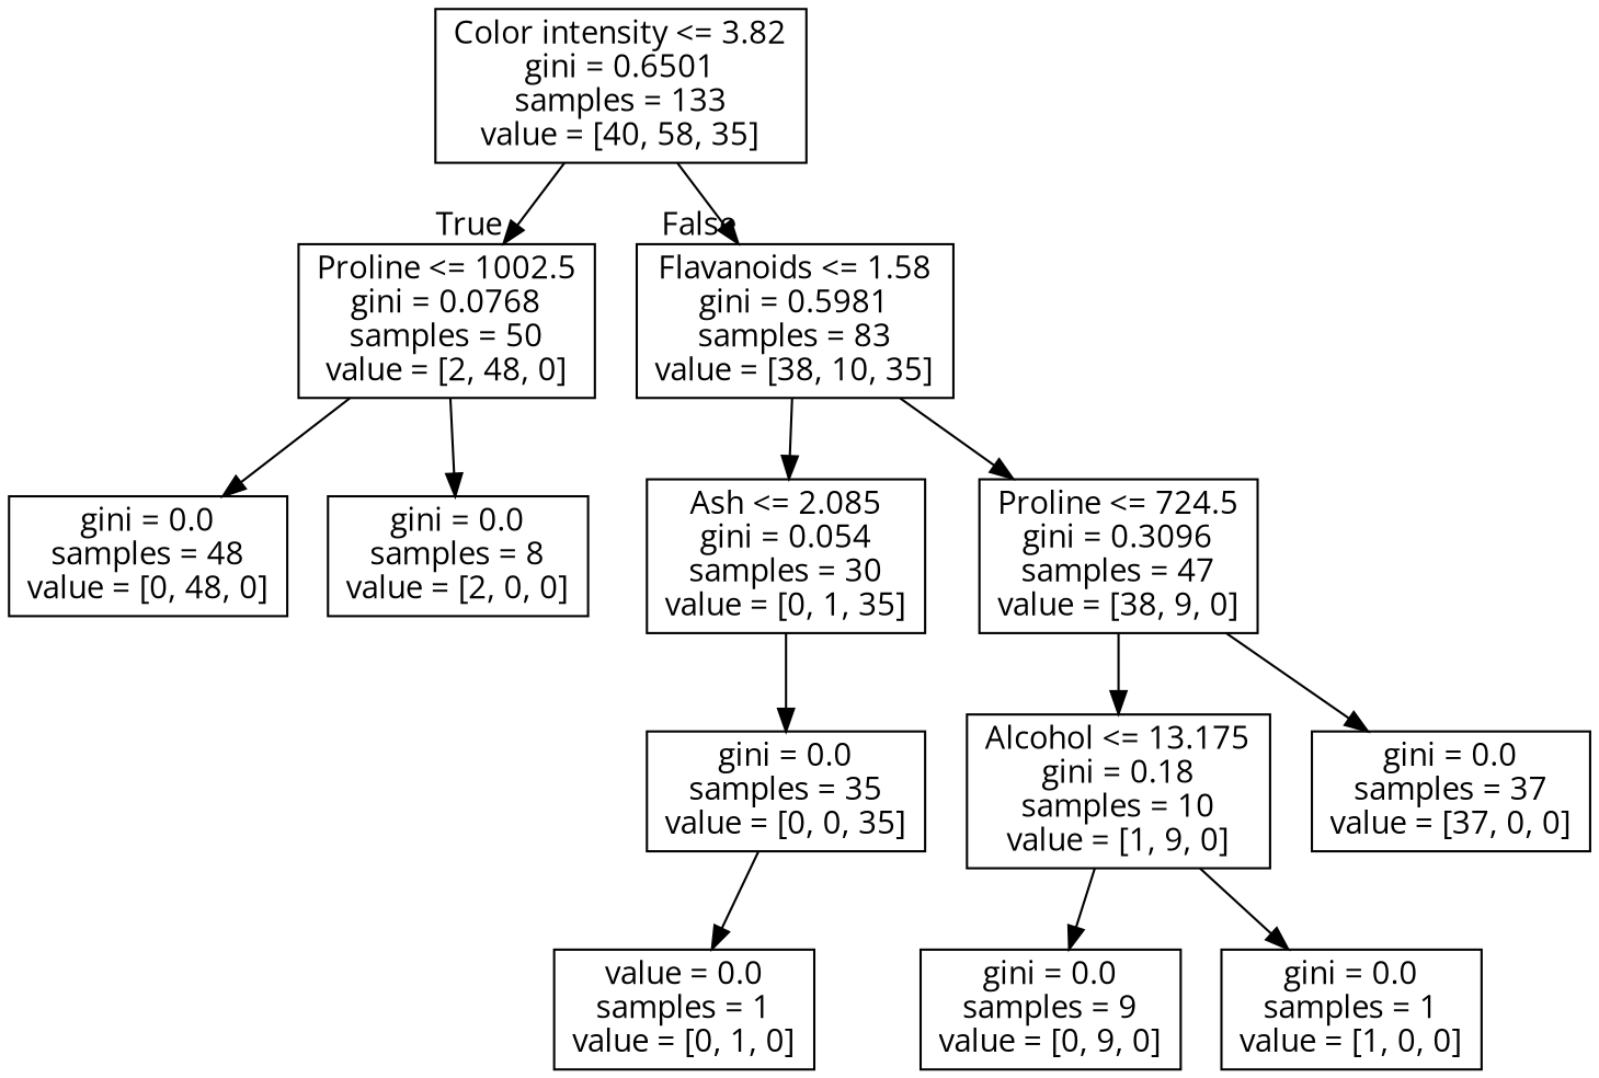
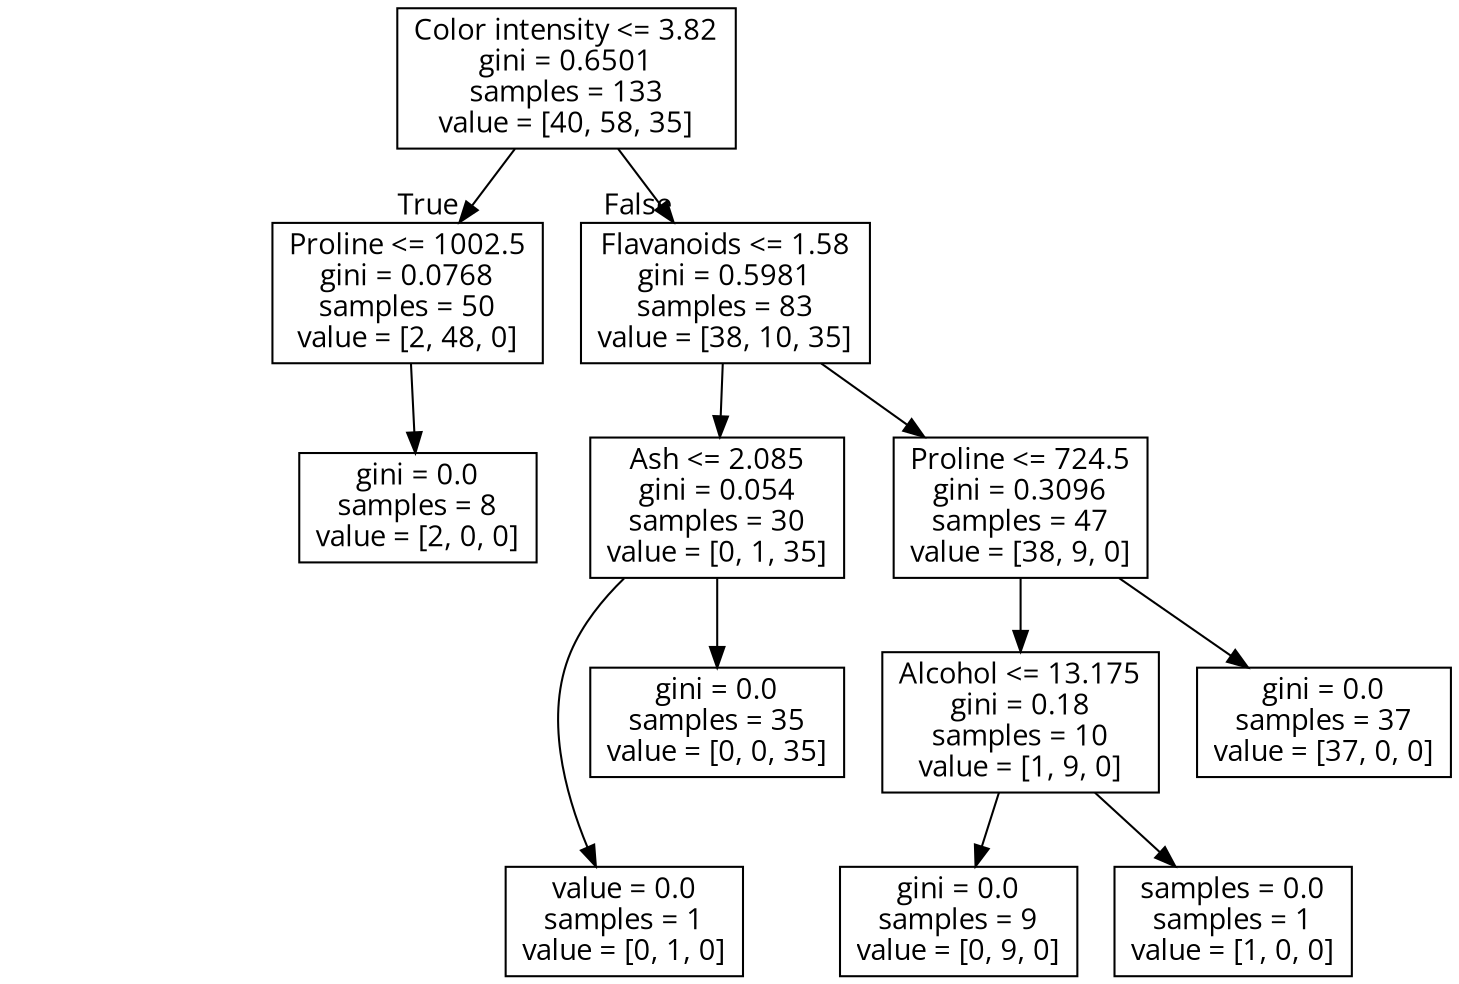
  digraph {
    fontname="Open Sans"
    node [fontname="Open Sans" shape=box]
    edge [fontname="Open Sans"]
    n1 [label="Color intensity <= 3.82\ngini = 0.6501\nsamples = 133\nvalue = [40, 58, 35]"]
    n2 [label="Proline <= 1002.5\ngini = 0.0768\nsamples = 50\nvalue = [2, 48, 0]"]
    n3 [label="Flavanoids <= 1.58\ngini = 0.5981\nsamples = 83\nvalue = [38, 10, 35]"]
-   n4 [label="gini = 0.0\nsamples = 48\nvalue = [0, 48, 0]"]
    n5 [label="gini = 0.0\nsamples = 8\nvalue = [2, 0, 0]"]
    n6 [label="Ash <= 2.085\ngini = 0.054\nsamples = 30\nvalue = [0, 1, 35]"]
    n7 [label="Proline <= 724.5\ngini = 0.3096\nsamples = 47\nvalue = [38, 9, 0]"]
    n8 [label="value = 0.0\nsamples = 1\nvalue = [0, 1, 0]"]
    n9 [label="gini = 0.0\nsamples = 35\nvalue = [0, 0, 35]"]
    n10 [label="Alcohol <= 13.175\ngini = 0.18\nsamples = 10\nvalue = [1, 9, 0]"]
    n11 [label="gini = 0.0\nsamples = 37\nvalue = [37, 0, 0]"]
    n12 [label="gini = 0.0\nsamples = 9\nvalue = [0, 9, 0]"]
-   n13 [label="gini = 0.0\nsamples = 1\nvalue = [1, 0, 0]"]
+   n13 [label="samples = 0.0\nsamples = 1\nvalue = [1, 0, 0]"]
    n1 -> n2 [headlabel=True labelangle=45 labeldistance=2.5]
    n1 -> n3 [headlabel=False labelangle=-45 labeldistance=2.5]
-   n2 -> n4
    n2 -> n5
    n3 -> n6
    n3 -> n7
-   n9 -> n8
+   n6 -> n8
    n6 -> n9
    n7 -> n10
    n7 -> n11
    n10 -> n12
    n10 -> n13
  }
